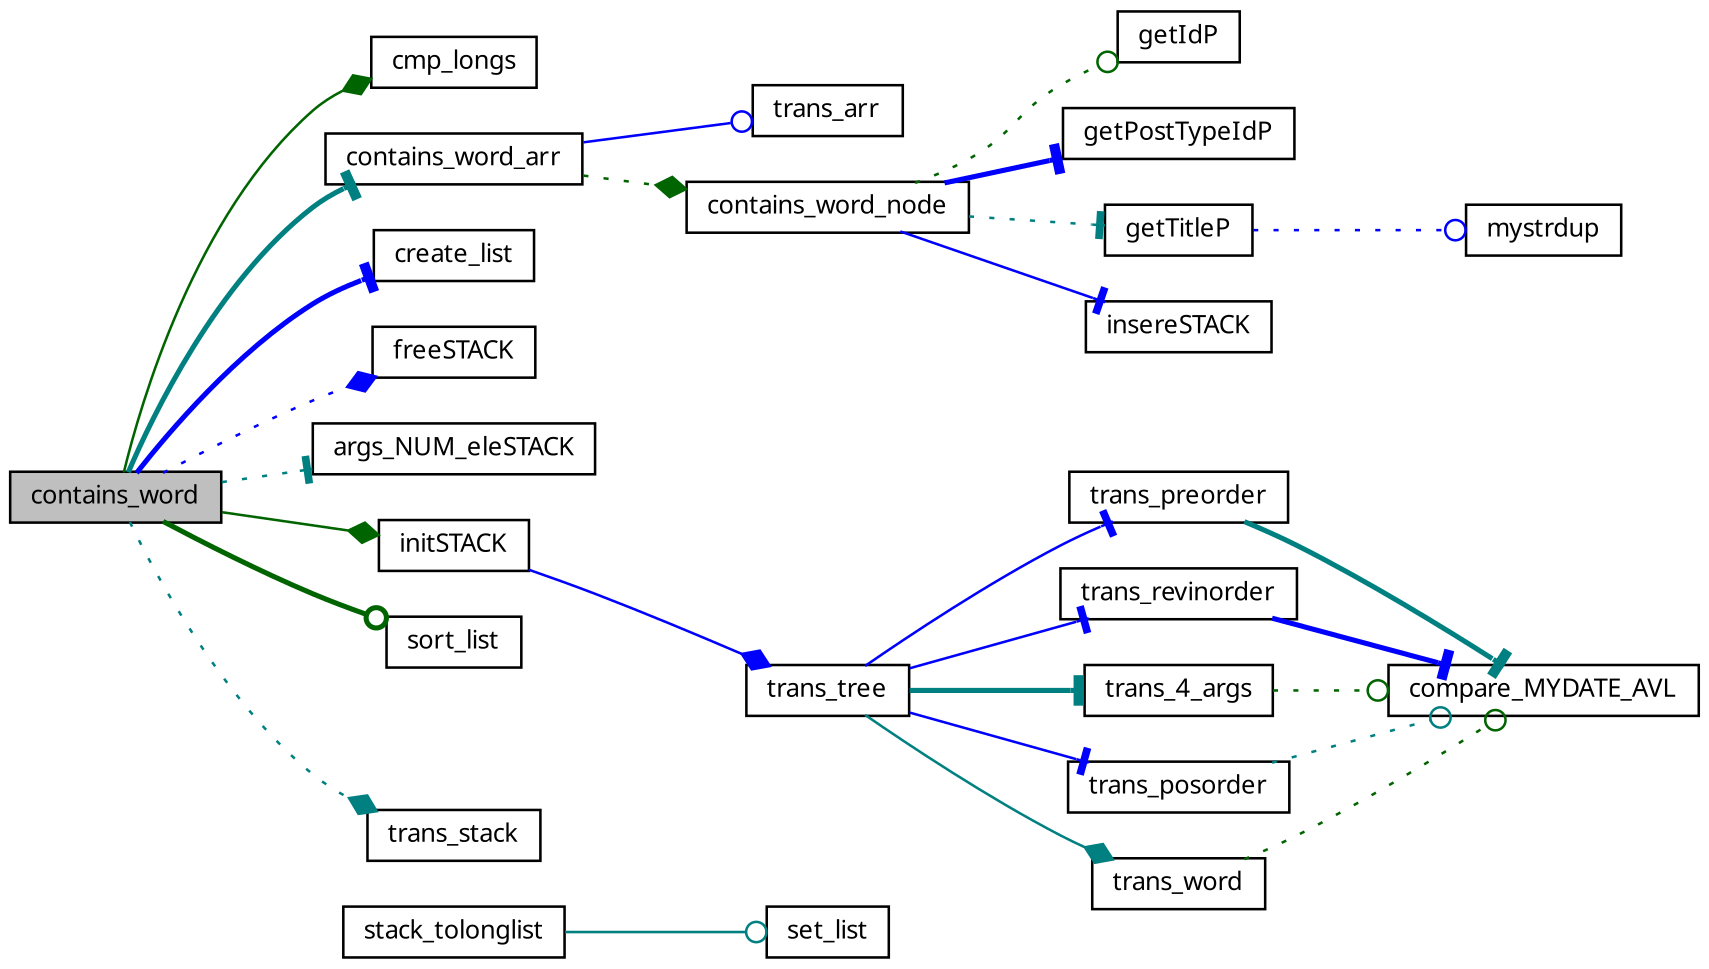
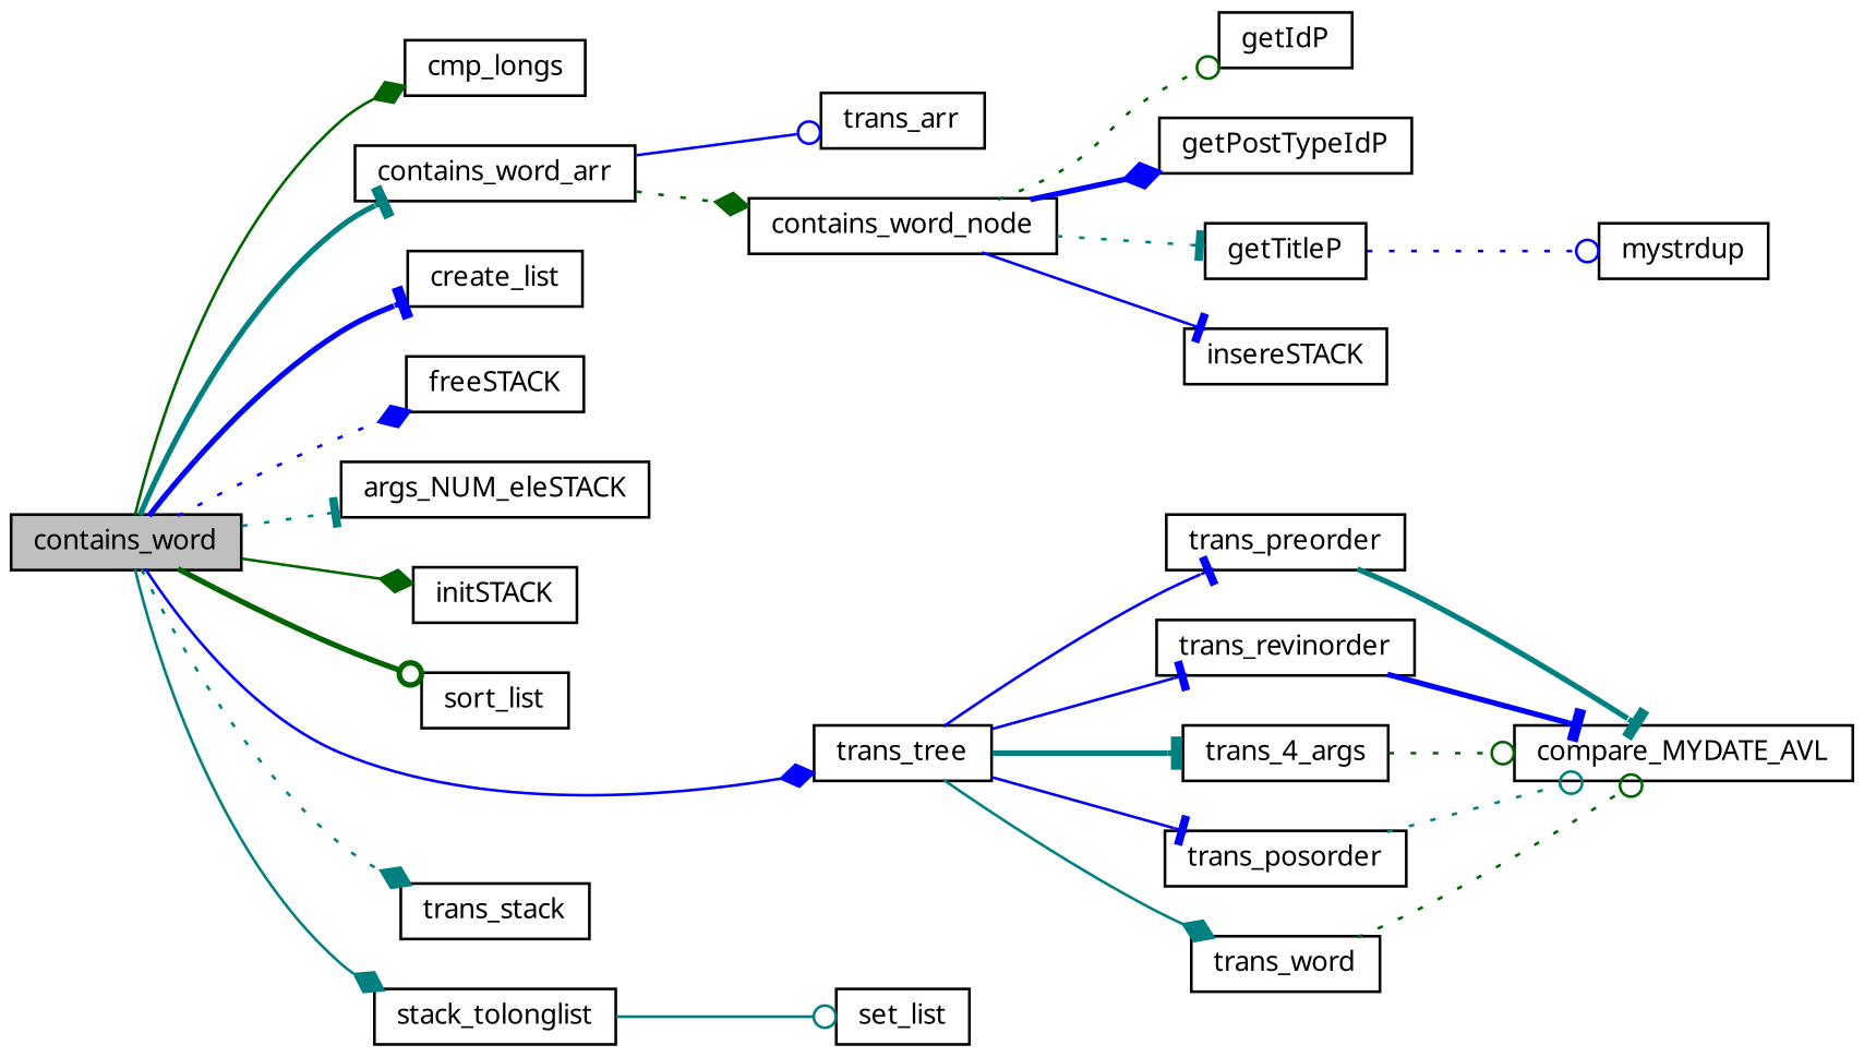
  digraph {
    fontname="Noto Sans"
    rankdir=LR
    node [color=black fillcolor=white fontname="Noto Sans" fontsize=10 shape=record style=filled]
    edge [arrowhead=tee color=blue fontname="Noto Sans" fontsize=10 labelfontname=FreeSans labelfontsize=10 style=solid]
    n1 [fillcolor=grey75 fontcolor=black height=0.2 label=contains_word width=0.4]
    n2 [height=0.2 label=cmp_longs width=0.4]
    n3 [height=0.2 label=contains_word_arr width=0.4]
    n4 [height=0.2 label=create_list width=0.4]
    n5 [height=0.2 label=freeSTACK width=0.4]
    n6 [height=0.2 label=args_NUM_eleSTACK width=0.4]
    n7 [height=0.2 label=initSTACK width=0.4]
    n8 [height=0.2 label=sort_list width=0.4]
    n9 [height=0.2 label=stack_tolonglist width=0.4]
    n10 [height=0.2 label=trans_stack width=0.4]
    n11 [height=0.2 label=trans_tree width=0.4]
    n12 [height=0.2 label=trans_arr width=0.4]
    n13 [height=0.2 label=contains_word_node width=0.4]
    n14 [height=0.2 label=set_list width=0.4]
    n15 [height=0.2 label=trans_posorder width=0.4]
    n16 [height=0.2 label=trans_word width=0.4]
    n17 [height=0.2 label=trans_preorder width=0.4]
    n18 [height=0.2 label=trans_revinorder width=0.4]
    n19 [height=0.2 label=trans_4_args width=0.4]
    n20 [height=0.2 label=getPostTypeIdP width=0.4]
    n21 [height=0.2 label=getTitleP width=0.4]
    n22 [height=0.2 label=insereSTACK width=0.4]
    n23 [height=0.2 label=getIdP width=0.4]
    n24 [height=0.2 label=mystrdup width=0.4]
    n25 [height=0.2 label=compare_MYDATE_AVL width=0.4]
    n1 -> n2 [arrowhead=diamond color=darkgreen]
    n1 -> n3 [color=teal style=bold]
    n1 -> n4 [style=bold]
    n1 -> n5 [arrowhead=diamond style=dotted]
    n1 -> n6 [color=teal style=dotted]
    n1 -> n7 [arrowhead=diamond color=darkgreen]
    n1 -> n8 [arrowhead=odot color=darkgreen style=bold]
+   n1 -> n9 [arrowhead=diamond color=teal]
    n1 -> n10 [arrowhead=diamond color=teal style=dotted]
-   n7 -> n11 [arrowhead=diamond]
+   n1 -> n11 [arrowhead=diamond]
    n3 -> n12 [arrowhead=odot]
    n3 -> n13 [arrowhead=diamond color=darkgreen style=dotted]
    n9 -> n14 [arrowhead=odot color=teal]
    n11 -> n15
    n11 -> n16 [arrowhead=diamond color=teal]
    n11 -> n17
    n11 -> n18
    n11 -> n19 [color=teal style=bold]
-   n13 -> n20 [style=bold]
+   n13 -> n20 [arrowhead=diamond style=bold]
    n13 -> n21 [color=teal style=dotted]
    n13 -> n22
    n13 -> n23 [arrowhead=odot color=darkgreen style=dotted]
    n15 -> n25 [arrowhead=odot color=teal style=dotted]
    n16 -> n25 [arrowhead=odot color=darkgreen style=dotted]
    n17 -> n25 [color=teal style=bold]
    n18 -> n25 [style=bold]
    n19 -> n25 [arrowhead=odot color=darkgreen style=dotted]
    n21 -> n24 [arrowhead=odot style=dotted]
  }
